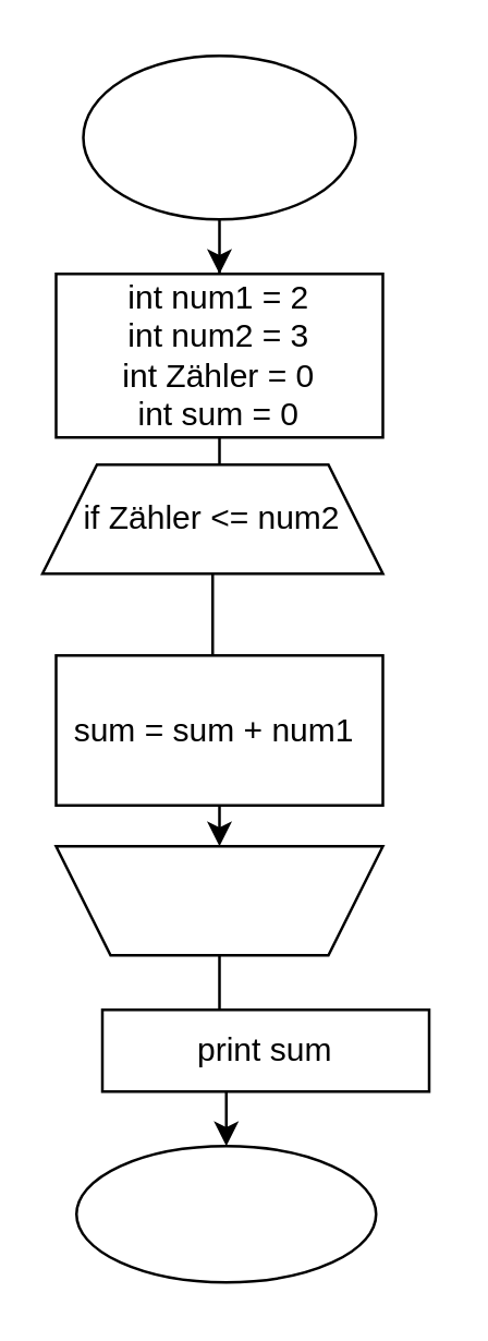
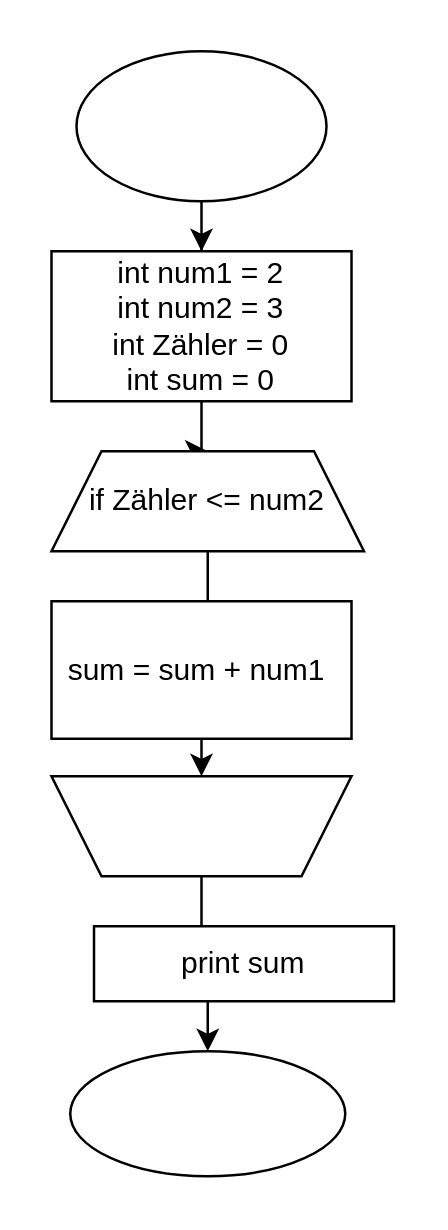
  <mxCell id="0" />
  <mxCell id="1" parent="0" />
  <mxCell id="2" value="" style="edgeStyle=orthogonalEdgeStyle;rounded=0;orthogonalLoop=1;jettySize=auto;html=1;" edge="1" parent="1" source="3" target="5"><mxGeometry relative="1" as="geometry" /></mxCell>
  <mxCell id="3" value="" style="ellipse;whiteSpace=wrap;html=1;" vertex="1" parent="1"><mxGeometry x="30" y="20" width="100" height="60" as="geometry" /></mxCell>
  <mxCell id="4" value="" style="edgeStyle=orthogonalEdgeStyle;rounded=0;orthogonalLoop=1;jettySize=auto;html=1;" edge="1" parent="1" source="5" target="7"><mxGeometry relative="1" as="geometry" /></mxCell>
  <mxCell id="5" value="int num1 = 2&lt;br&gt;int num2 = 3&lt;br&gt;int Zähler = 0&lt;br&gt;int sum = 0" style="rounded=0;whiteSpace=wrap;html=1;" vertex="1" parent="1"><mxGeometry x="20" y="100" width="120" height="60" as="geometry" /></mxCell>
  <mxCell id="6" value="" style="edgeStyle=orthogonalEdgeStyle;rounded=0;orthogonalLoop=1;jettySize=auto;html=1;" edge="1" parent="1" source="7" target="10"><mxGeometry relative="1" as="geometry" /></mxCell>
- <mxCell id="7" value="if Zähler &amp;lt;= num2" style="shape=trapezoid;perimeter=trapezoidPerimeter;whiteSpace=wrap;html=1;fixedSize=1;" vertex="1" parent="1"><mxGeometry x="15" y="170" width="125" height="40" as="geometry" /></mxCell>
+ <mxCell id="7" value="if Zähler &amp;lt;= num2" style="shape=trapezoid;perimeter=trapezoidPerimeter;whiteSpace=wrap;html=1;fixedSize=1;" vertex="1" parent="1"><mxGeometry x="20" y="180" width="125" height="40" as="geometry" /></mxCell>
  <mxCell id="8" value="sum = sum + num1&amp;nbsp;" style="rounded=0;whiteSpace=wrap;html=1;" vertex="1" parent="1"><mxGeometry x="20" y="240" width="120" height="55" as="geometry" /></mxCell>
  <mxCell id="9" value="" style="edgeStyle=orthogonalEdgeStyle;rounded=0;orthogonalLoop=1;jettySize=auto;html=1;" edge="1" parent="1" source="10" target="12"><mxGeometry relative="1" as="geometry" /></mxCell>
  <mxCell id="10" value="" style="shape=trapezoid;perimeter=trapezoidPerimeter;whiteSpace=wrap;html=1;fixedSize=1;rotation=-180;" vertex="1" parent="1"><mxGeometry x="20" y="310" width="120" height="40" as="geometry" /></mxCell>
  <mxCell id="11" value="print sum" style="rounded=0;whiteSpace=wrap;html=1;" vertex="1" parent="1"><mxGeometry x="37" y="370" width="120" height="30" as="geometry" /></mxCell>
  <mxCell id="12" value="" style="ellipse;whiteSpace=wrap;html=1;" vertex="1" parent="1"><mxGeometry x="27.5" y="420" width="110" height="50" as="geometry" /></mxCell>
